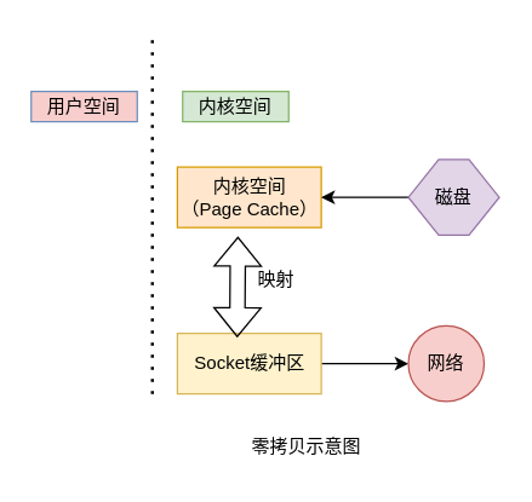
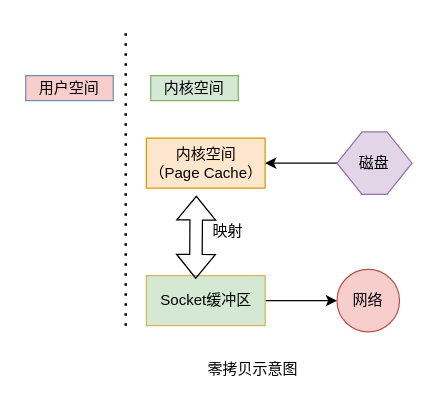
  <mxCell id="0" />
  <mxCell id="1" parent="0" />
  <mxCell id="2" value="用户空间" style="rounded=0;whiteSpace=wrap;html=1;fillColor=#f8cecc;strokeColor=#6c8ebf;" vertex="1" parent="1"><mxGeometry x="20" y="60" width="70" height="20" as="geometry" /></mxCell>
  <mxCell id="3" value="内核空间" style="rounded=0;whiteSpace=wrap;html=1;fillColor=#d5e8d4;strokeColor=#82b366;" vertex="1" parent="1"><mxGeometry x="120" y="60" width="70" height="20" as="geometry" /></mxCell>
  <mxCell id="4" value="" style="endArrow=none;dashed=1;html=1;dashPattern=1 3;strokeWidth=2;rounded=0;" edge="1" parent="1"><mxGeometry width="50" height="50" relative="1" as="geometry"><mxPoint x="100" y="260" as="sourcePoint" /><mxPoint x="100" y="20" as="targetPoint" /></mxGeometry></mxCell>
  <mxCell id="5" value="内核空间&lt;br&gt;（Page Cache）" style="rounded=0;whiteSpace=wrap;html=1;fillColor=#ffe6cc;strokeColor=#d79b00;" vertex="1" parent="1"><mxGeometry x="116.5" y="110" width="95" height="40" as="geometry" /></mxCell>
  <mxCell id="6" style="edgeStyle=orthogonalEdgeStyle;rounded=0;orthogonalLoop=1;jettySize=auto;html=1;exitX=1;exitY=0.5;exitDx=0;exitDy=0;" edge="1" parent="1" source="7" target="12"><mxGeometry relative="1" as="geometry" /></mxCell>
- <mxCell id="7" value="Socket缓冲区" style="rounded=0;whiteSpace=wrap;html=1;fillColor=#fff2cc;strokeColor=#d6b656;" vertex="1" parent="1"><mxGeometry x="116.5" y="220" width="95" height="40" as="geometry" /></mxCell>
+ <mxCell id="7" value="Socket缓冲区" style="rounded=0;whiteSpace=wrap;html=1;fillColor=#d5e8d4;strokeColor=#d6b656;" vertex="1" parent="1"><mxGeometry x="116.5" y="220" width="95" height="40" as="geometry" /></mxCell>
  <mxCell id="8" value="" style="shape=flexArrow;endArrow=classic;startArrow=classic;html=1;rounded=0;entryX=0.421;entryY=1.15;entryDx=0;entryDy=0;entryPerimeter=0;exitX=0.416;exitY=0.063;exitDx=0;exitDy=0;exitPerimeter=0;" edge="1" parent="1" source="7" target="5"><mxGeometry width="100" height="100" relative="1" as="geometry"><mxPoint x="209" y="310" as="sourcePoint" /><mxPoint x="309" y="210" as="targetPoint" /></mxGeometry></mxCell>
  <mxCell id="9" value="映射" style="text;strokeColor=none;align=center;fillColor=none;html=1;verticalAlign=middle;whiteSpace=wrap;rounded=0;" vertex="1" parent="1"><mxGeometry x="151.5" y="170" width="60" height="30" as="geometry" /></mxCell>
  <mxCell id="10" style="edgeStyle=orthogonalEdgeStyle;rounded=0;orthogonalLoop=1;jettySize=auto;html=1;exitX=0;exitY=0.5;exitDx=0;exitDy=0;entryX=1;entryY=0.5;entryDx=0;entryDy=0;" edge="1" parent="1" source="11" target="5"><mxGeometry relative="1" as="geometry" /></mxCell>
  <mxCell id="11" value="磁盘" style="shape=hexagon;perimeter=hexagonPerimeter2;whiteSpace=wrap;html=1;fixedSize=1;fillColor=#e1d5e7;strokeColor=#9673a6;" vertex="1" parent="1"><mxGeometry x="269" y="105" width="60" height="50" as="geometry" /></mxCell>
  <mxCell id="12" value="网络" style="ellipse;whiteSpace=wrap;html=1;aspect=fixed;fillColor=#f8cecc;strokeColor=#b85450;" vertex="1" parent="1"><mxGeometry x="269" y="215" width="50" height="50" as="geometry" /></mxCell>
  <mxCell id="13" value="零拷贝示意图" style="text;strokeColor=none;align=center;fillColor=none;html=1;verticalAlign=middle;whiteSpace=wrap;rounded=0;" vertex="1" parent="1"><mxGeometry x="116.5" y="280" width="170" height="30" as="geometry" /></mxCell>
